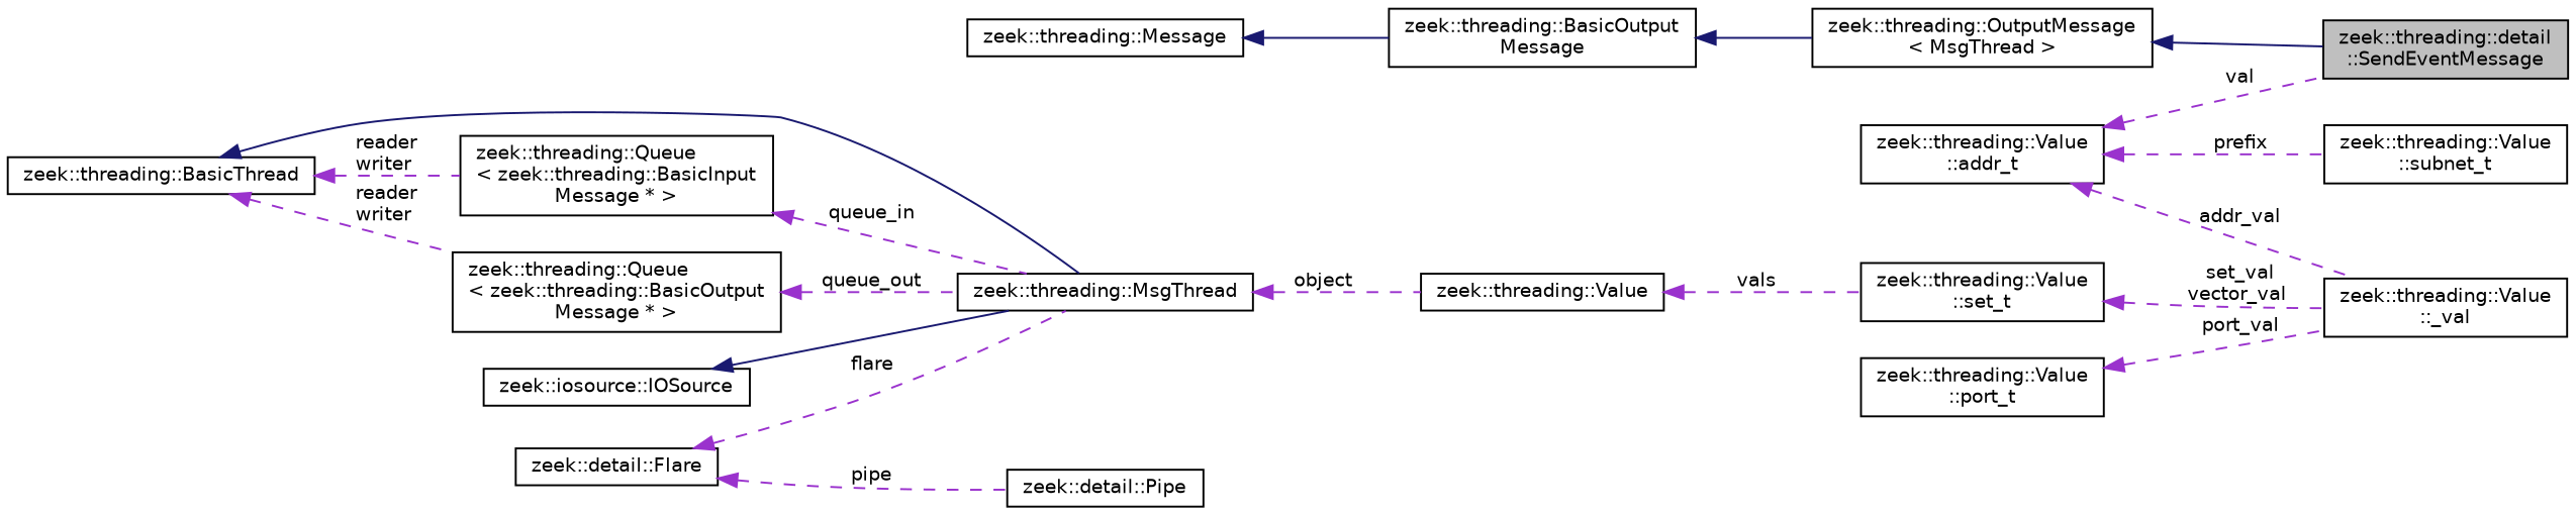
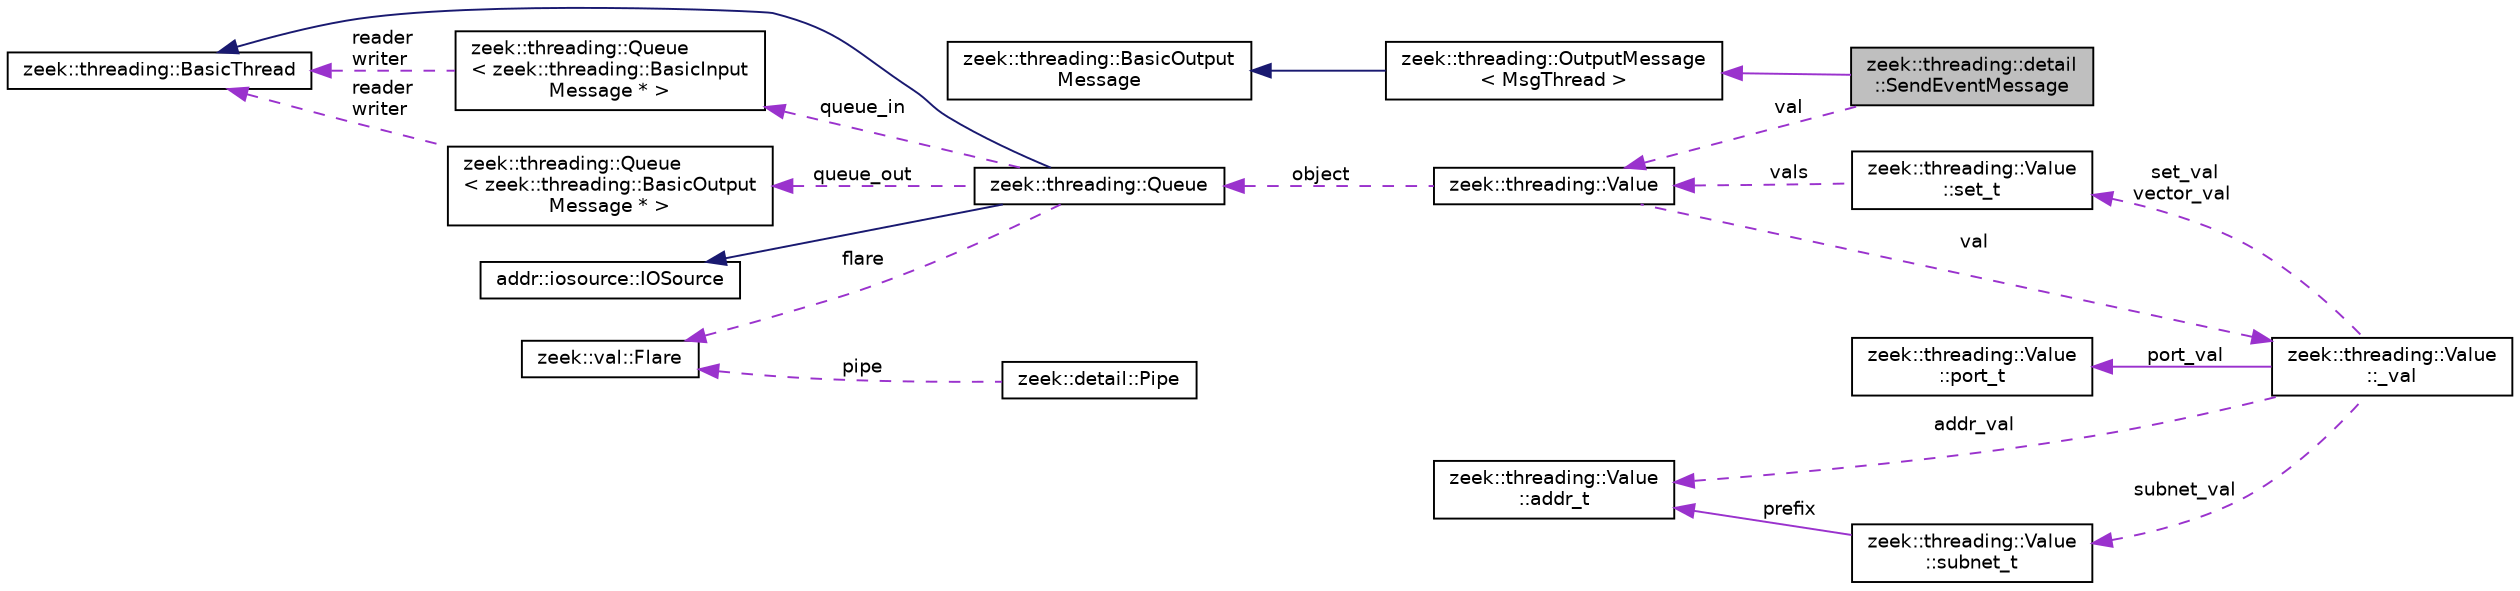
  digraph {
    rankdir=LR
    node [color=black fillcolor=white fontname=Helvetica fontsize=10 shape=record style=filled]
    edge [color=darkorchid3 dir=back fontname=Helvetica fontsize=10 labelfontname=Helvetica labelfontsize=10 style=dashed]
    n1 [fillcolor=grey75 fontcolor=black height=0.2 label="zeek::threading::detail\l::SendEventMessage" width=0.4]
    n2 [height=0.2 label="zeek::threading::OutputMessage\l\< MsgThread \>" width=0.4]
    n3 [height=0.2 label="zeek::threading::BasicOutput\lMessage" width=0.4]
-   n4 [height=0.2 label="zeek::threading::Message" width=0.4]
-   n5 [height=0.2 label="zeek::threading::MsgThread" width=0.4]
+   n5 [height=0.2 label="zeek::threading::Queue" width=0.4]
    n6 [height=0.2 label="zeek::threading::Value" width=0.4]
    n7 [height=0.2 label="zeek::threading::BasicThread" width=0.4]
    n8 [height=0.2 label="zeek::threading::Queue\l\< zeek::threading::BasicInput\lMessage * \>" width=0.4]
    n9 [height=0.2 label="zeek::threading::Queue\l\< zeek::threading::BasicOutput\lMessage * \>" width=0.4]
-   n10 [height=0.2 label="zeek::iosource::IOSource" width=0.4]
-   n11 [height=0.2 label="zeek::detail::Flare" width=0.4]
+   n10 [height=0.2 label="addr::iosource::IOSource" width=0.4]
+   n11 [height=0.2 label="zeek::val::Flare" width=0.4]
    n12 [height=0.2 label="zeek::detail::Pipe" width=0.4]
    n13 [height=0.2 label="zeek::threading::Value\l::set_t" width=0.4]
    n14 [height=0.2 label="zeek::threading::Value\l::_val" width=0.4]
    n15 [height=0.2 label="zeek::threading::Value\l::port_t" width=0.4]
    n16 [height=0.2 label="zeek::threading::Value\l::addr_t" width=0.4]
    n17 [height=0.2 label="zeek::threading::Value\l::subnet_t" width=0.4]
-   n2 -> n1 [color=midnightblue style=solid]
+   n2 -> n1 [style=solid]
    n3 -> n2 [color=midnightblue style=solid]
-   n4 -> n3 [color=midnightblue style=solid]
    n5 -> n6 [label=" object"]
-   n16 -> n1 [label=" val"]
+   n6 -> n1 [label=" val"]
    n6 -> n13 [label=" vals"]
    n7 -> n5 [color=midnightblue style=solid]
    n7 -> n8 [label=" reader\nwriter"]
    n7 -> n9 [label=" reader\nwriter"]
    n8 -> n5 [label=" queue_in"]
    n9 -> n5 [label=" queue_out"]
    n10 -> n5 [color=midnightblue style=solid]
    n11 -> n5 [label=" flare"]
    n11 -> n12 [label=" pipe"]
    n13 -> n14 [label=" set_val\nvector_val"]
-   n15 -> n14 [label=" port_val"]
+   n14 -> n6 [label=" val"]
+   n15 -> n14 [label=" port_val" style=solid]
    n16 -> n14 [label=" addr_val"]
-   n16 -> n17 [label=" prefix"]
+   n16 -> n17 [label=" prefix" style=solid]
+   n17 -> n14 [label=" subnet_val"]
  }
